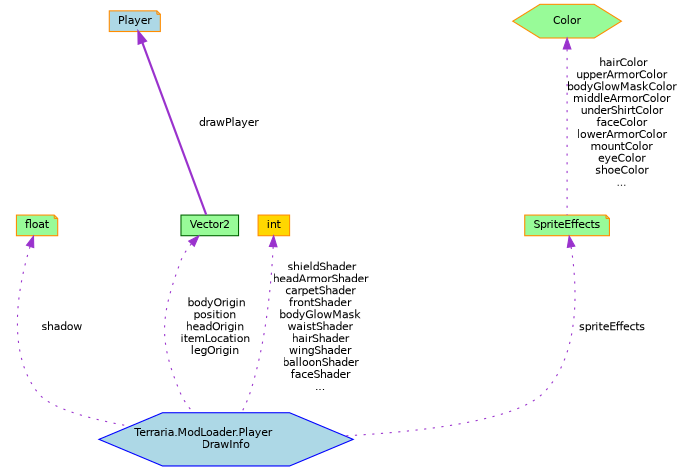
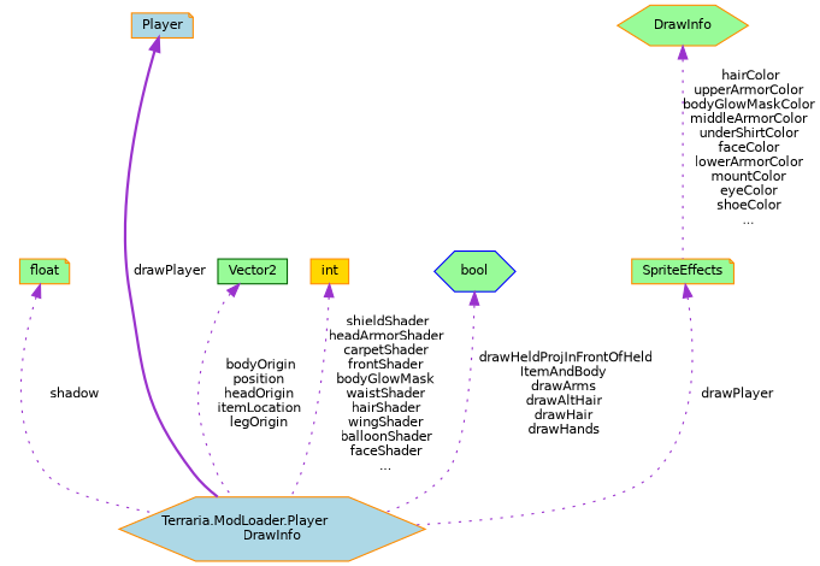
  digraph {
    node [color=darkorange fillcolor=palegreen fontname=Helvetica fontsize=10 shape=hexagon style=filled]
    edge [color=darkorchid3 dir=back fontname=Helvetica fontsize=10 labelfontname=Helvetica labelfontsize=10 style=dotted]
-   n1 [color=blue fillcolor=lightblue fontcolor=black height=0.2 label="Terraria.ModLoader.Player\lDrawInfo" width=0.4]
+   n1 [fillcolor=lightblue fontcolor=black height=0.2 label="Terraria.ModLoader.Player\lDrawInfo" width=0.4]
    n2 [height=0.2 label=float shape=note width=0.4]
    n3 [color=darkgreen height=0.2 label=Vector2 shape=box width=0.4]
    n4 [fillcolor=gold height=0.2 label=int shape=box width=0.4]
+   n5 [color=blue height=0.2 label=bool width=0.4]
    n6 [height=0.2 label=SpriteEffects shape=note width=0.4]
    n7 [fillcolor=lightblue height=0.2 label=Player shape=note width=0.4]
-   n8 [height=0.2 label=Color width=0.4]
+   n8 [height=0.2 label=DrawInfo width=0.4]
    n2 -> n1 [label=" shadow"]
    n3 -> n1 [label=" bodyOrigin\nposition\nheadOrigin\nitemLocation\nlegOrigin"]
    n4 -> n1 [label=" shieldShader\nheadArmorShader\ncarpetShader\nfrontShader\nbodyGlowMask\nwaistShader\nhairShader\nwingShader\nballoonShader\nfaceShader\n..."]
-   n6 -> n1 [label=" spriteEffects"]
-   n7 -> n3 [label=" drawPlayer" style=bold]
+   n5 -> n1 [label=" drawHeldProjInFrontOfHeld\lItemAndBody\ndrawArms\ndrawAltHair\ndrawHair\ndrawHands"]
+   n6 -> n1 [label=" drawPlayer"]
+   n7 -> n1 [label=" drawPlayer" style=bold]
    n8 -> n6 [label=" hairColor\nupperArmorColor\nbodyGlowMaskColor\nmiddleArmorColor\nunderShirtColor\nfaceColor\nlowerArmorColor\nmountColor\neyeColor\nshoeColor\n..."]
  }
